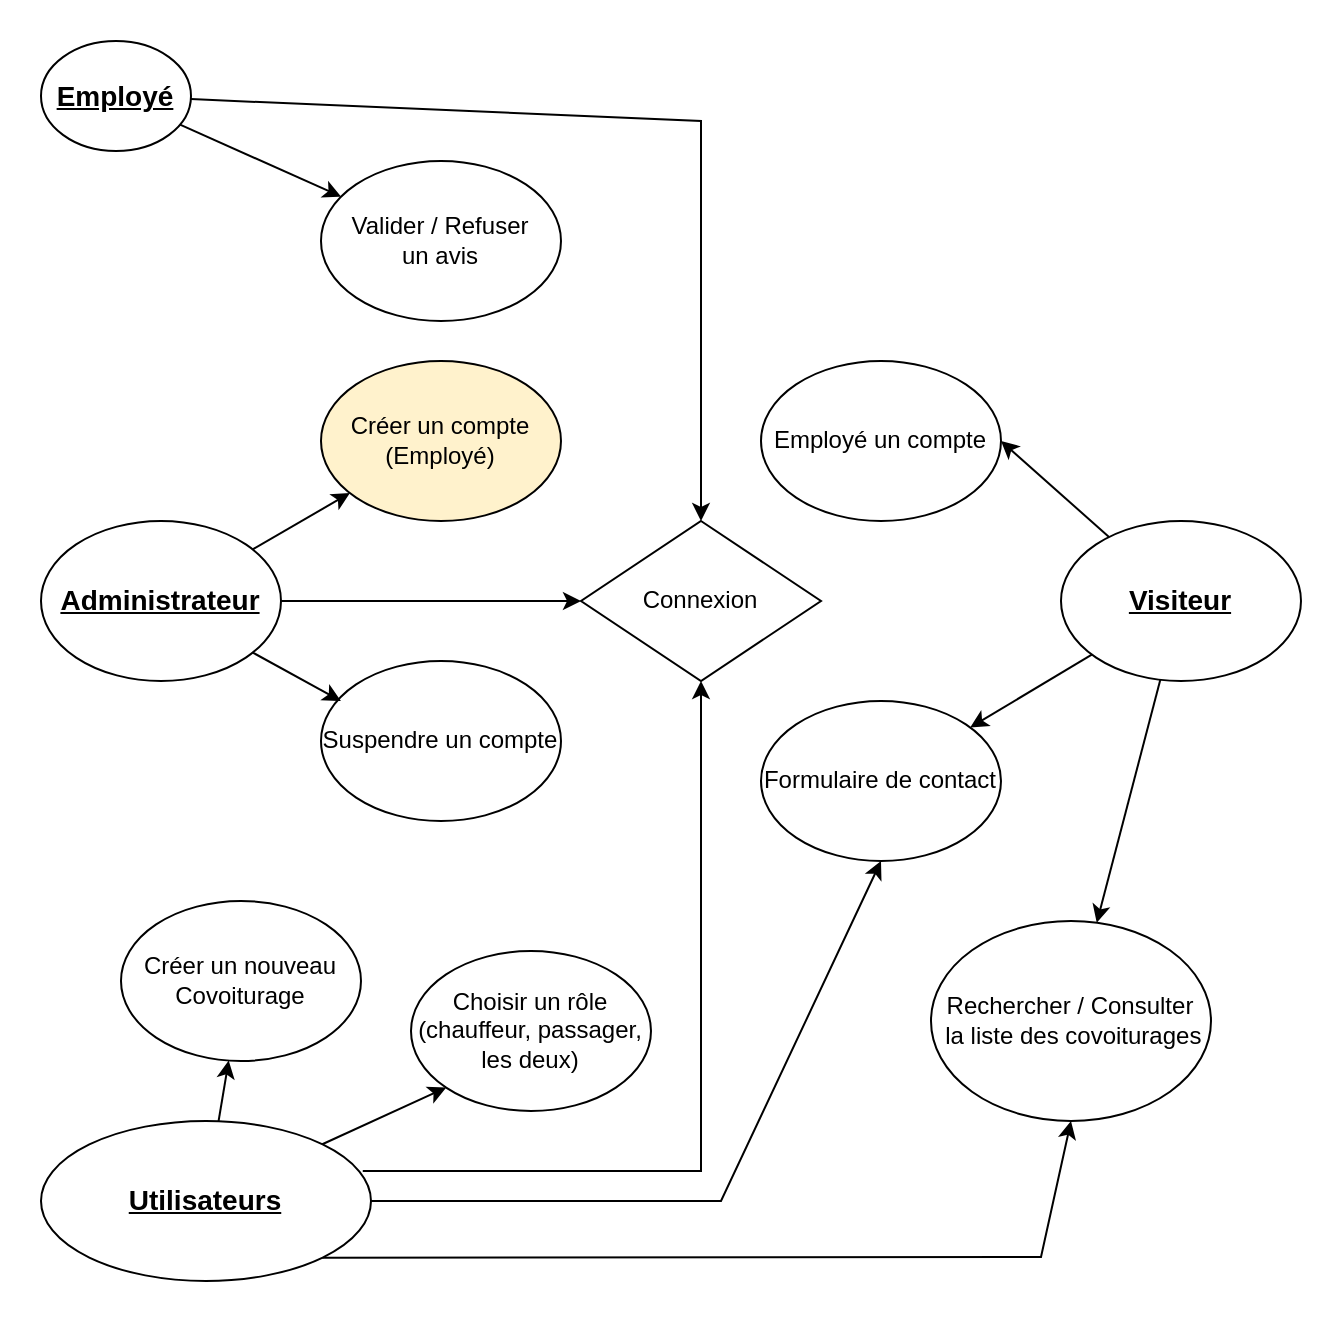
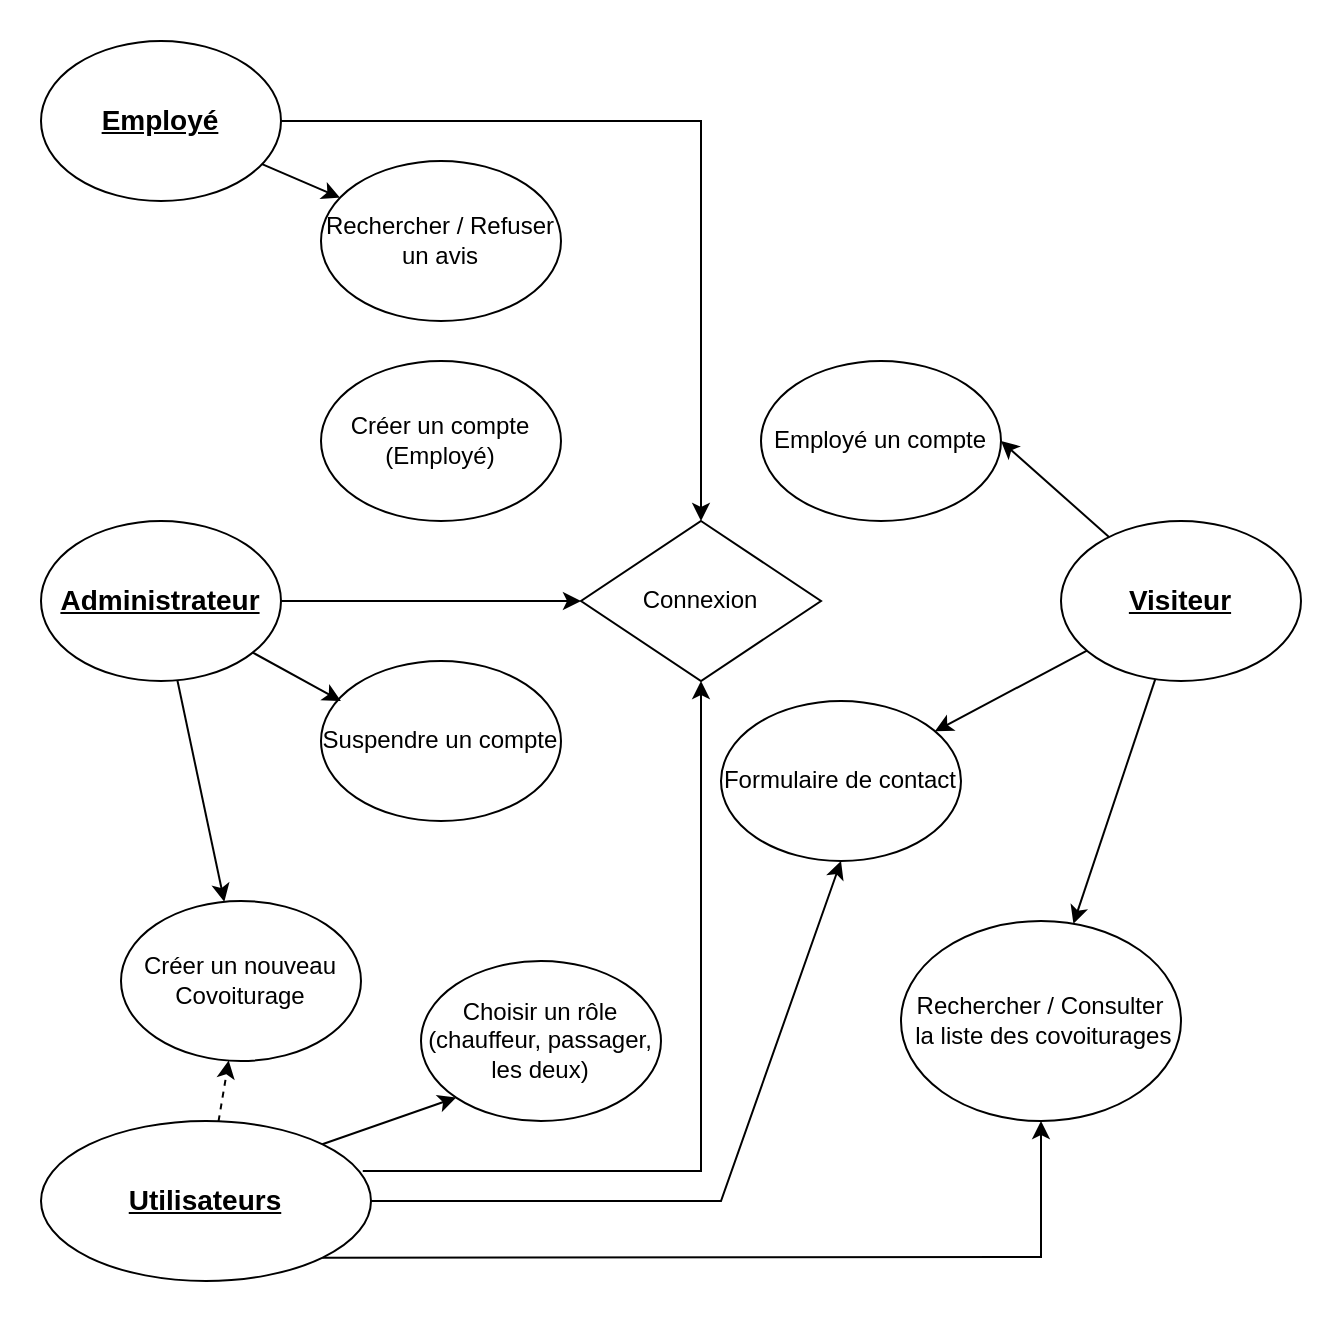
  <mxCell id="0" />
  <mxCell id="1" parent="0" />
  <mxCell id="2" style="edgeStyle=none;rounded=0;orthogonalLoop=1;jettySize=auto;html=1;entryX=0.5;entryY=0;entryDx=0;entryDy=0;" edge="1" parent="1" source="4" target="18"><mxGeometry relative="1" as="geometry"><Array as="points"><mxPoint x="350" y="60" /></Array></mxGeometry></mxCell>
  <mxCell id="3" style="edgeStyle=none;rounded=0;orthogonalLoop=1;jettySize=auto;html=1;" edge="1" parent="1" source="4" target="24"><mxGeometry relative="1" as="geometry" /></mxCell>
- <mxCell id="4" value="&lt;font style=&quot;font-size: 14px;&quot;&gt;&lt;b&gt;&lt;u&gt;Employé&lt;/u&gt;&lt;/b&gt;&lt;/font&gt;" style="ellipse;whiteSpace=wrap;html=1;" vertex="1" parent="1"><mxGeometry x="20" y="20" width="75" height="55" as="geometry" /></mxCell>
+ <mxCell id="4" value="&lt;font style=&quot;font-size: 14px;&quot;&gt;&lt;b&gt;&lt;u&gt;Employé&lt;/u&gt;&lt;/b&gt;&lt;/font&gt;" style="ellipse;whiteSpace=wrap;html=1;" vertex="1" parent="1"><mxGeometry x="20" y="20" width="120" height="80" as="geometry" /></mxCell>
  <mxCell id="5" style="edgeStyle=none;rounded=0;orthogonalLoop=1;jettySize=auto;html=1;" edge="1" parent="1" source="7" target="18"><mxGeometry relative="1" as="geometry" /></mxCell>
- <mxCell id="6" style="edgeStyle=none;rounded=0;orthogonalLoop=1;jettySize=auto;html=1;" edge="1" parent="1" source="7" target="21"><mxGeometry relative="1" as="geometry" /></mxCell>
+ <mxCell id="6" style="edgeStyle=none;rounded=0;orthogonalLoop=1;jettySize=auto;html=1;" edge="1" parent="1" source="7" target="27"><mxGeometry relative="1" as="geometry" /></mxCell>
  <mxCell id="7" value="&lt;b&gt;&lt;u&gt;&lt;font style=&quot;font-size: 14px;&quot;&gt;Administrateur&lt;/font&gt;&lt;/u&gt;&lt;/b&gt;" style="ellipse;whiteSpace=wrap;html=1;" vertex="1" parent="1"><mxGeometry x="20" y="260" width="120" height="80" as="geometry" /></mxCell>
  <mxCell id="8" style="edgeStyle=none;rounded=0;orthogonalLoop=1;jettySize=auto;html=1;exitX=0.975;exitY=0.313;exitDx=0;exitDy=0;exitPerimeter=0;" edge="1" parent="1" source="13" target="18"><mxGeometry relative="1" as="geometry"><Array as="points"><mxPoint x="350" y="585" /></Array></mxGeometry></mxCell>
  <mxCell id="9" style="edgeStyle=none;rounded=0;orthogonalLoop=1;jettySize=auto;html=1;entryX=0;entryY=1;entryDx=0;entryDy=0;exitX=1;exitY=0;exitDx=0;exitDy=0;" edge="1" parent="1" source="13" target="25"><mxGeometry relative="1" as="geometry" /></mxCell>
  <mxCell id="10" style="edgeStyle=none;rounded=0;orthogonalLoop=1;jettySize=auto;html=1;entryX=0.5;entryY=1;entryDx=0;entryDy=0;exitX=1;exitY=1;exitDx=0;exitDy=0;" edge="1" parent="1" source="13" target="26"><mxGeometry relative="1" as="geometry"><Array as="points"><mxPoint x="520" y="628" /></Array></mxGeometry></mxCell>
  <mxCell id="11" style="edgeStyle=none;rounded=0;orthogonalLoop=1;jettySize=auto;html=1;entryX=0.5;entryY=1;entryDx=0;entryDy=0;" edge="1" parent="1" source="13" target="20"><mxGeometry relative="1" as="geometry"><Array as="points"><mxPoint x="360" y="600" /></Array></mxGeometry></mxCell>
- <mxCell id="12" style="edgeStyle=none;rounded=0;orthogonalLoop=1;jettySize=auto;html=1;" edge="1" parent="1" source="13" target="27"><mxGeometry relative="1" as="geometry" /></mxCell>
+ <mxCell id="12" style="edgeStyle=none;rounded=0;orthogonalLoop=1;jettySize=auto;html=1;dashed=1;" edge="1" parent="1" source="13" target="27"><mxGeometry relative="1" as="geometry" /></mxCell>
  <mxCell id="13" value="&lt;b&gt;&lt;u&gt;&lt;font style=&quot;font-size: 14px;&quot;&gt;Utilisateurs&lt;/font&gt;&lt;/u&gt;&lt;/b&gt;" style="ellipse;whiteSpace=wrap;html=1;" vertex="1" parent="1"><mxGeometry x="20" y="560" width="165" height="80" as="geometry" /></mxCell>
  <mxCell id="14" style="rounded=0;orthogonalLoop=1;jettySize=auto;html=1;" edge="1" parent="1" source="17" target="20"><mxGeometry relative="1" as="geometry" /></mxCell>
  <mxCell id="15" style="rounded=0;orthogonalLoop=1;jettySize=auto;html=1;entryX=1;entryY=0.5;entryDx=0;entryDy=0;" edge="1" parent="1" source="17" target="19"><mxGeometry relative="1" as="geometry" /></mxCell>
  <mxCell id="16" style="edgeStyle=none;rounded=0;orthogonalLoop=1;jettySize=auto;html=1;" edge="1" parent="1" source="17" target="26"><mxGeometry relative="1" as="geometry" /></mxCell>
  <mxCell id="17" value="&lt;b&gt;&lt;u&gt;&lt;font style=&quot;font-size: 14px;&quot;&gt;Visiteur&lt;/font&gt;&lt;/u&gt;&lt;/b&gt;" style="ellipse;whiteSpace=wrap;html=1;" vertex="1" parent="1"><mxGeometry x="530" y="260" width="120" height="80" as="geometry" /></mxCell>
  <mxCell id="18" value="Connexion" style="rhombus;whiteSpace=wrap;html=1;" vertex="1" parent="1"><mxGeometry x="290" y="260" width="120" height="80" as="geometry" /></mxCell>
  <mxCell id="19" value="Employé un compte" style="ellipse;whiteSpace=wrap;html=1;" vertex="1" parent="1"><mxGeometry x="380" y="180" width="120" height="80" as="geometry" /></mxCell>
- <mxCell id="20" value="Formulaire de contact" style="ellipse;whiteSpace=wrap;html=1;" vertex="1" parent="1"><mxGeometry x="380" y="350" width="120" height="80" as="geometry" /></mxCell>
- <mxCell id="21" value="Créer un compte&lt;div&gt;(Employé)&lt;/div&gt;" style="ellipse;whiteSpace=wrap;html=1;fillColor=#fff2cc;" vertex="1" parent="1"><mxGeometry x="160" y="180" width="120" height="80" as="geometry" /></mxCell>
+ <mxCell id="20" value="Formulaire de contact" style="ellipse;whiteSpace=wrap;html=1;" vertex="1" parent="1"><mxGeometry x="360" y="350" width="120" height="80" as="geometry" /></mxCell>
+ <mxCell id="21" value="Créer un compte&lt;div&gt;(Employé)&lt;/div&gt;" style="ellipse;whiteSpace=wrap;html=1;" vertex="1" parent="1"><mxGeometry x="160" y="180" width="120" height="80" as="geometry" /></mxCell>
  <mxCell id="22" value="Suspendre un compte" style="ellipse;whiteSpace=wrap;html=1;" vertex="1" parent="1"><mxGeometry x="160" y="330" width="120" height="80" as="geometry" /></mxCell>
  <mxCell id="23" style="edgeStyle=none;rounded=0;orthogonalLoop=1;jettySize=auto;html=1;entryX=0.083;entryY=0.25;entryDx=0;entryDy=0;entryPerimeter=0;" edge="1" parent="1" source="7" target="22"><mxGeometry relative="1" as="geometry" /></mxCell>
- <mxCell id="24" value="Valider / Refuser&lt;div&gt;un avis&lt;/div&gt;" style="ellipse;whiteSpace=wrap;html=1;" vertex="1" parent="1"><mxGeometry x="160" y="80" width="120" height="80" as="geometry" /></mxCell>
- <mxCell id="25" value="Choisir un rôle&lt;div&gt;(chauffeur, passager, les deux)&lt;/div&gt;" style="ellipse;whiteSpace=wrap;html=1;" vertex="1" parent="1"><mxGeometry x="205" y="475" width="120" height="80" as="geometry" /></mxCell>
- <mxCell id="26" value="Rechercher / Consulter&lt;div&gt;&amp;nbsp;la liste des covoiturages&lt;/div&gt;" style="ellipse;whiteSpace=wrap;html=1;" vertex="1" parent="1"><mxGeometry x="465" y="460" width="140" height="100" as="geometry" /></mxCell>
+ <mxCell id="24" value="Rechercher / Refuser&lt;div&gt;un avis&lt;/div&gt;" style="ellipse;whiteSpace=wrap;html=1;" vertex="1" parent="1"><mxGeometry x="160" y="80" width="120" height="80" as="geometry" /></mxCell>
+ <mxCell id="25" value="Choisir un rôle&lt;div&gt;(chauffeur, passager, les deux)&lt;/div&gt;" style="ellipse;whiteSpace=wrap;html=1;" vertex="1" parent="1"><mxGeometry x="210" y="480" width="120" height="80" as="geometry" /></mxCell>
+ <mxCell id="26" value="Rechercher / Consulter&lt;div&gt;&amp;nbsp;la liste des covoiturages&lt;/div&gt;" style="ellipse;whiteSpace=wrap;html=1;" vertex="1" parent="1"><mxGeometry x="450" y="460" width="140" height="100" as="geometry" /></mxCell>
  <mxCell id="27" value="Créer un nouveau Covoiturage" style="ellipse;whiteSpace=wrap;html=1;" vertex="1" parent="1"><mxGeometry x="60" y="450" width="120" height="80" as="geometry" /></mxCell>
